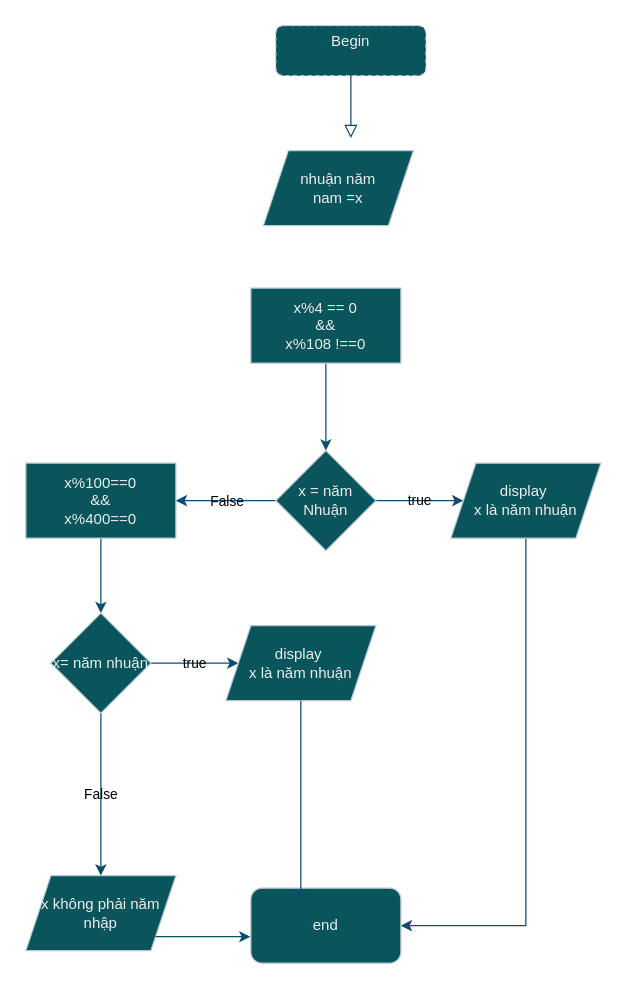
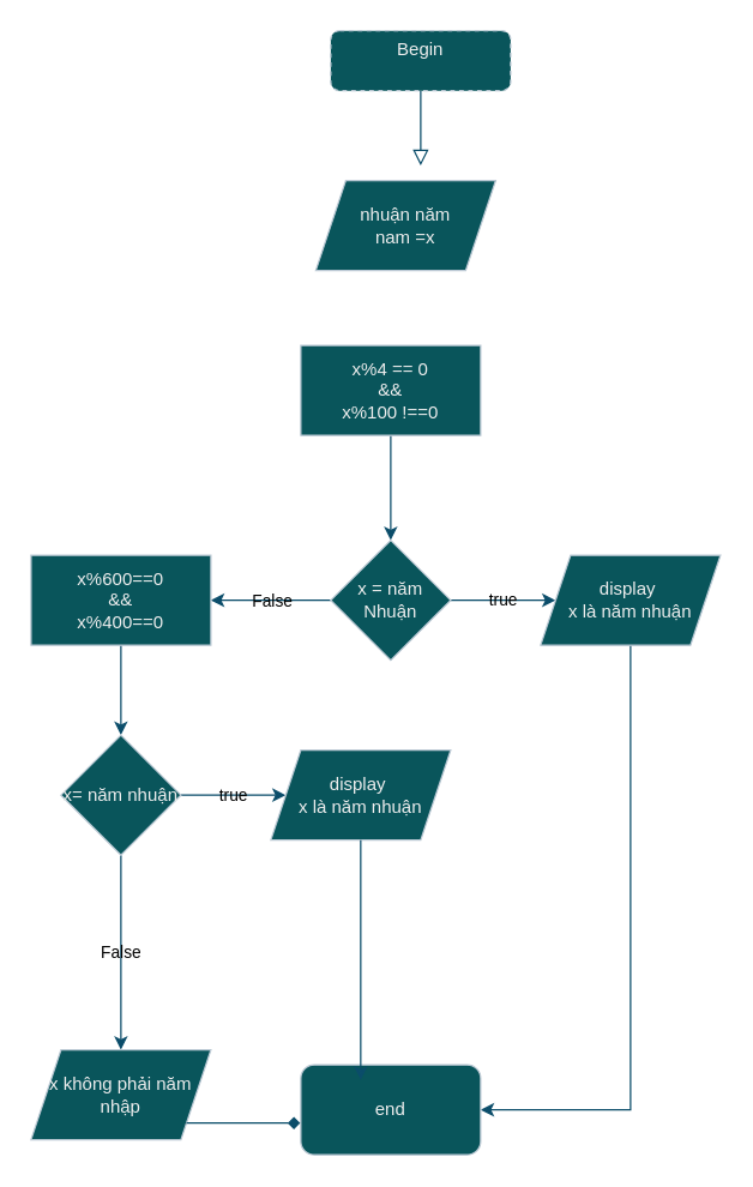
  <mxCell id="0" />
  <mxCell id="1" parent="0" />
  <mxCell id="2" value="" style="rounded=0;html=1;jettySize=auto;orthogonalLoop=1;fontSize=11;endArrow=block;endFill=0;endSize=8;strokeWidth=1;shadow=0;labelBackgroundColor=none;edgeStyle=orthogonalEdgeStyle;strokeColor=#0B4D6A;fontColor=default;" parent="1" source="3" edge="1"><mxGeometry relative="1" as="geometry"><mxPoint x="280" y="110" as="targetPoint" /></mxGeometry></mxCell>
  <mxCell id="3" value="Begin&lt;div&gt;&lt;br&gt;&lt;/div&gt;" style="rounded=1;whiteSpace=wrap;html=1;fontSize=12;glass=0;strokeWidth=1;shadow=0;labelBackgroundColor=none;fillColor=#09555B;strokeColor=#BAC8D3;fontColor=#EEEEEE;dashed=1;" parent="1" vertex="1"><mxGeometry x="220" y="20" width="120" height="40" as="geometry" /></mxCell>
  <mxCell id="4" value="nhuận năm&lt;div&gt;nam =x&lt;/div&gt;" style="shape=parallelogram;perimeter=parallelogramPerimeter;whiteSpace=wrap;html=1;fixedSize=1;labelBackgroundColor=none;fillColor=#09555B;strokeColor=#BAC8D3;fontColor=#EEEEEE;" parent="1" vertex="1"><mxGeometry x="210" y="120" width="120" height="60" as="geometry" /></mxCell>
  <mxCell id="5" value="" style="edgeStyle=orthogonalEdgeStyle;rounded=0;orthogonalLoop=1;jettySize=auto;html=1;labelBackgroundColor=none;strokeColor=#0B4D6A;fontColor=default;" edge="1" parent="1" source="6" target="9"><mxGeometry relative="1" as="geometry" /></mxCell>
- <mxCell id="6" value="x%4 == 0&lt;div&gt;&amp;amp;&amp;amp;&lt;/div&gt;&lt;div&gt;x%108 !==0&lt;/div&gt;" style="whiteSpace=wrap;html=1;labelBackgroundColor=none;fillColor=#09555B;strokeColor=#BAC8D3;fontColor=#EEEEEE;" vertex="1" parent="1"><mxGeometry x="200" y="230" width="120" height="60" as="geometry" /></mxCell>
+ <mxCell id="6" value="x%4 == 0&lt;div&gt;&amp;amp;&amp;amp;&lt;/div&gt;&lt;div&gt;x%100 !==0&lt;/div&gt;" style="whiteSpace=wrap;html=1;labelBackgroundColor=none;fillColor=#09555B;strokeColor=#BAC8D3;fontColor=#EEEEEE;" vertex="1" parent="1"><mxGeometry x="200" y="230" width="120" height="60" as="geometry" /></mxCell>
  <mxCell id="7" value="true" style="edgeStyle=orthogonalEdgeStyle;rounded=0;orthogonalLoop=1;jettySize=auto;html=1;labelBackgroundColor=none;strokeColor=#0B4D6A;fontColor=default;" edge="1" parent="1" source="9" target="11"><mxGeometry relative="1" as="geometry" /></mxCell>
  <mxCell id="8" value="False" style="edgeStyle=orthogonalEdgeStyle;rounded=0;orthogonalLoop=1;jettySize=auto;html=1;labelBackgroundColor=none;strokeColor=#0B4D6A;fontColor=default;" edge="1" parent="1" source="9"><mxGeometry relative="1" as="geometry"><mxPoint x="140" y="400" as="targetPoint" /></mxGeometry></mxCell>
  <mxCell id="9" value="x = năm Nhuận" style="rhombus;whiteSpace=wrap;html=1;labelBackgroundColor=none;fillColor=#09555B;strokeColor=#BAC8D3;fontColor=#EEEEEE;" vertex="1" parent="1"><mxGeometry x="220" y="360" width="80" height="80" as="geometry" /></mxCell>
  <mxCell id="10" style="edgeStyle=orthogonalEdgeStyle;rounded=0;orthogonalLoop=1;jettySize=auto;html=1;entryX=1;entryY=0.5;entryDx=0;entryDy=0;labelBackgroundColor=none;strokeColor=#0B4D6A;fontColor=default;" edge="1" parent="1" source="11" target="19"><mxGeometry relative="1" as="geometry"><Array as="points"><mxPoint x="420" y="740" /></Array></mxGeometry></mxCell>
  <mxCell id="11" value="display&amp;nbsp;&lt;div&gt;x là năm nhuận&lt;/div&gt;" style="shape=parallelogram;perimeter=parallelogramPerimeter;whiteSpace=wrap;html=1;fixedSize=1;labelBackgroundColor=none;fillColor=#09555B;strokeColor=#BAC8D3;fontColor=#EEEEEE;" vertex="1" parent="1"><mxGeometry x="360" y="370" width="120" height="60" as="geometry" /></mxCell>
  <mxCell id="12" value="" style="edgeStyle=orthogonalEdgeStyle;rounded=0;orthogonalLoop=1;jettySize=auto;html=1;labelBackgroundColor=none;strokeColor=#0B4D6A;fontColor=default;" edge="1" parent="1" source="13" target="16"><mxGeometry relative="1" as="geometry" /></mxCell>
- <mxCell id="13" value="x%100==0&lt;div&gt;&amp;amp;&amp;amp;&lt;/div&gt;&lt;div&gt;x%400==0&lt;/div&gt;" style="whiteSpace=wrap;html=1;labelBackgroundColor=none;fillColor=#09555B;strokeColor=#BAC8D3;fontColor=#EEEEEE;" vertex="1" parent="1"><mxGeometry x="20" y="370" width="120" height="60" as="geometry" /></mxCell>
+ <mxCell id="13" value="x%600==0&lt;div&gt;&amp;amp;&amp;amp;&lt;/div&gt;&lt;div&gt;x%400==0&lt;/div&gt;" style="whiteSpace=wrap;html=1;labelBackgroundColor=none;fillColor=#09555B;strokeColor=#BAC8D3;fontColor=#EEEEEE;" vertex="1" parent="1"><mxGeometry x="20" y="370" width="120" height="60" as="geometry" /></mxCell>
  <mxCell id="14" value="true" style="edgeStyle=orthogonalEdgeStyle;rounded=0;orthogonalLoop=1;jettySize=auto;html=1;labelBackgroundColor=none;strokeColor=#0B4D6A;fontColor=default;" edge="1" parent="1" source="16" target="17"><mxGeometry relative="1" as="geometry" /></mxCell>
  <mxCell id="15" value="False" style="edgeStyle=orthogonalEdgeStyle;rounded=0;orthogonalLoop=1;jettySize=auto;html=1;labelBackgroundColor=none;strokeColor=#0B4D6A;fontColor=default;" edge="1" parent="1" source="16" target="18"><mxGeometry relative="1" as="geometry"><Array as="points"><mxPoint x="80" y="600" /><mxPoint x="80" y="600" /></Array></mxGeometry></mxCell>
  <mxCell id="16" value="x= năm nhuận" style="rhombus;whiteSpace=wrap;html=1;labelBackgroundColor=none;fillColor=#09555B;strokeColor=#BAC8D3;fontColor=#EEEEEE;" vertex="1" parent="1"><mxGeometry x="40" y="490" width="80" height="80" as="geometry" /></mxCell>
  <mxCell id="17" value="display&amp;nbsp;&lt;div&gt;x là năm nhuận&lt;/div&gt;" style="shape=parallelogram;perimeter=parallelogramPerimeter;whiteSpace=wrap;html=1;fixedSize=1;labelBackgroundColor=none;fillColor=#09555B;strokeColor=#BAC8D3;fontColor=#EEEEEE;" vertex="1" parent="1"><mxGeometry x="180" y="500" width="120" height="60" as="geometry" /></mxCell>
  <mxCell id="18" value="x không phải năm&lt;div&gt;nhập&lt;/div&gt;" style="shape=parallelogram;perimeter=parallelogramPerimeter;whiteSpace=wrap;html=1;fixedSize=1;labelBackgroundColor=none;fillColor=#09555B;strokeColor=#BAC8D3;fontColor=#EEEEEE;" vertex="1" parent="1"><mxGeometry x="20" y="700" width="120" height="60" as="geometry" /></mxCell>
  <mxCell id="19" value="end" style="rounded=1;whiteSpace=wrap;html=1;labelBackgroundColor=none;fillColor=#09555B;strokeColor=#BAC8D3;fontColor=#EEEEEE;" vertex="1" parent="1"><mxGeometry x="200" y="710" width="120" height="60" as="geometry" /></mxCell>
  <mxCell id="20" style="edgeStyle=orthogonalEdgeStyle;rounded=0;orthogonalLoop=1;jettySize=auto;html=1;entryX=0.333;entryY=0.167;entryDx=0;entryDy=0;entryPerimeter=0;labelBackgroundColor=none;strokeColor=#0B4D6A;fontColor=default;" edge="1" parent="1" source="17" target="19"><mxGeometry relative="1" as="geometry" /></mxCell>
- <mxCell id="21" style="edgeStyle=orthogonalEdgeStyle;rounded=0;orthogonalLoop=1;jettySize=auto;html=1;entryX=-0.003;entryY=0.647;entryDx=0;entryDy=0;entryPerimeter=0;labelBackgroundColor=none;strokeColor=#0B4D6A;fontColor=default;" edge="1" parent="1" source="18" target="19"><mxGeometry relative="1" as="geometry"><Array as="points"><mxPoint x="80" y="749" /></Array></mxGeometry></mxCell>
+ <mxCell id="21" style="edgeStyle=orthogonalEdgeStyle;rounded=0;orthogonalLoop=1;jettySize=auto;html=1;entryX=-0.003;entryY=0.647;entryDx=0;entryDy=0;entryPerimeter=0;labelBackgroundColor=none;strokeColor=#0B4D6A;fontColor=default;endArrow=diamond;" edge="1" parent="1" source="18" target="19"><mxGeometry relative="1" as="geometry"><Array as="points"><mxPoint x="80" y="749" /></Array></mxGeometry></mxCell>
